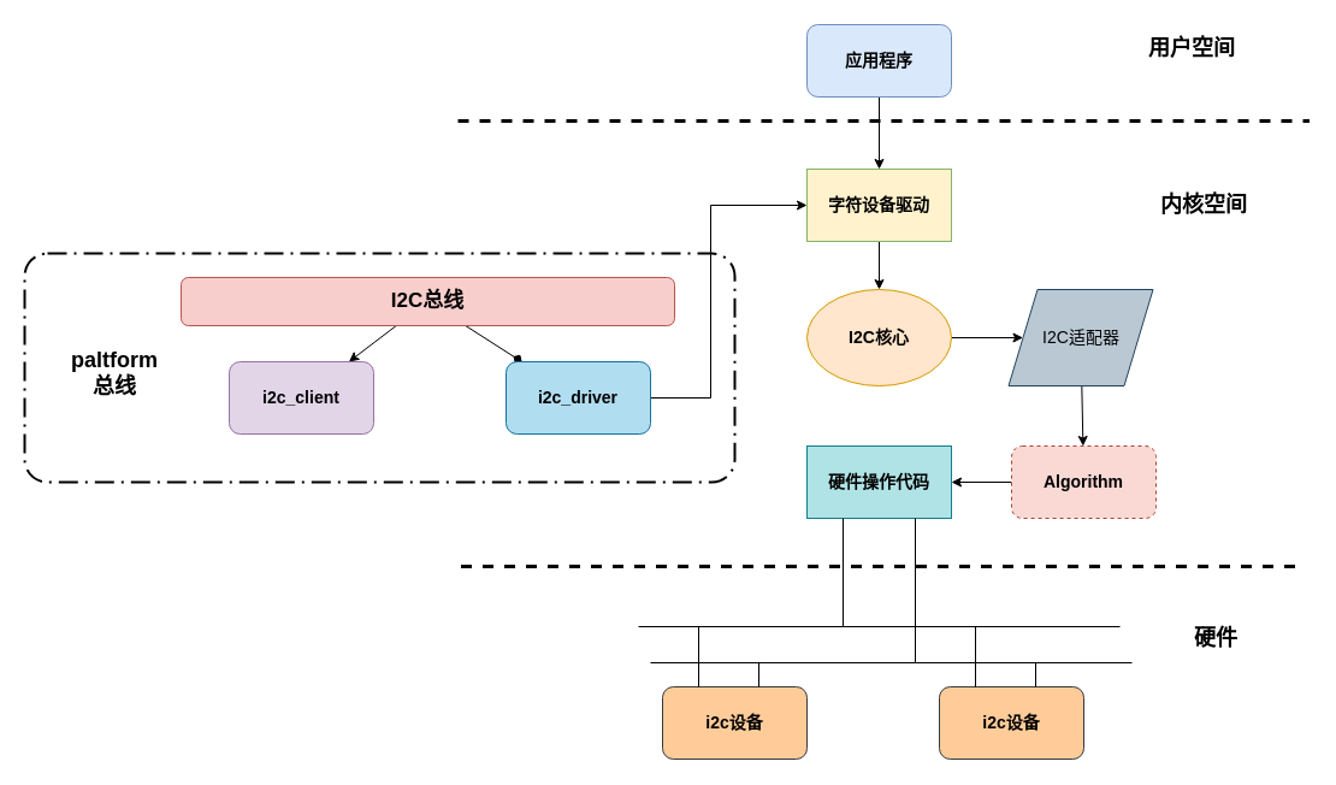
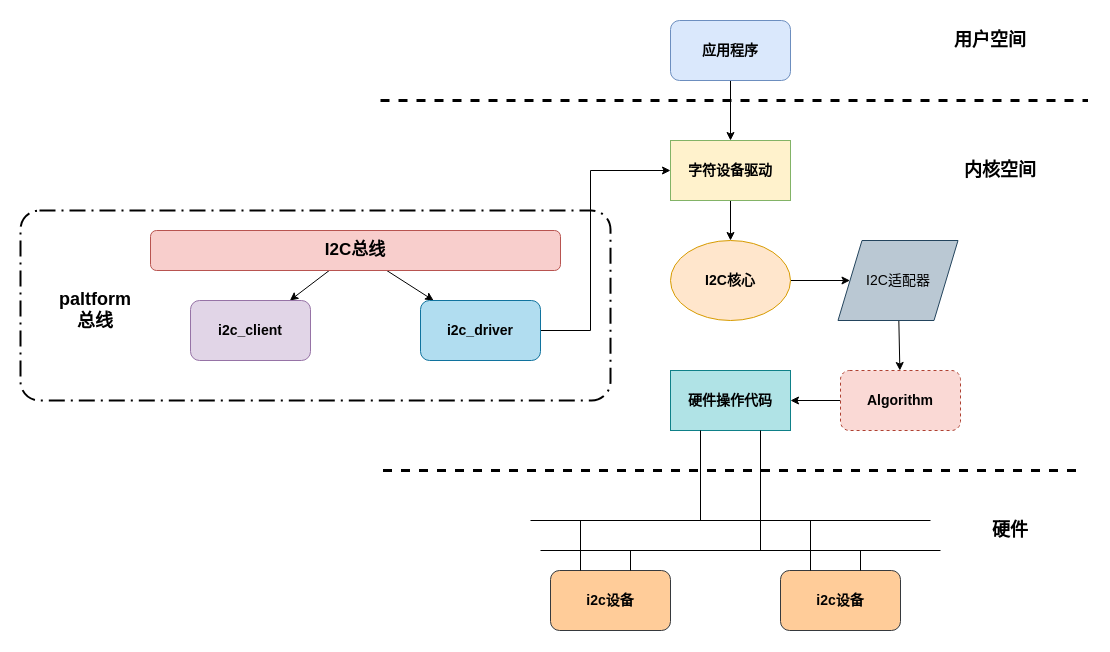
  <mxCell id="0" />
  <mxCell id="1" parent="0" />
  <mxCell id="2" value="" style="rounded=1;arcSize=10;dashed=1;strokeColor=#000000;fillColor=none;gradientColor=none;dashPattern=8 3 1 3;strokeWidth=2;fontSize=14;" vertex="1" parent="1"><mxGeometry x="20" y="210" width="590" height="190" as="geometry" /></mxCell>
  <mxCell id="3" style="edgeStyle=orthogonalEdgeStyle;rounded=0;orthogonalLoop=1;jettySize=auto;html=1;fontStyle=1;fontSize=14;" edge="1" parent="1" source="4" target="6"><mxGeometry relative="1" as="geometry" /></mxCell>
  <mxCell id="4" value="应用程序" style="rounded=1;whiteSpace=wrap;html=1;fontStyle=1;fontSize=14;fillColor=#dae8fc;strokeColor=#6c8ebf;" vertex="1" parent="1"><mxGeometry x="670" y="20" width="120" height="60" as="geometry" /></mxCell>
  <mxCell id="5" style="edgeStyle=none;rounded=0;orthogonalLoop=1;jettySize=auto;html=1;fontSize=14;" edge="1" parent="1" source="6" target="13"><mxGeometry relative="1" as="geometry" /></mxCell>
  <mxCell id="6" value="字符设备驱动" style="rounded=0;whiteSpace=wrap;html=1;fontStyle=1;fontSize=14;fillColor=#fff2cc;strokeColor=#82b366;" vertex="1" parent="1"><mxGeometry x="670" y="140" width="120" height="60" as="geometry" /></mxCell>
  <mxCell id="7" value="" style="endArrow=none;dashed=1;html=1;fontStyle=1;fontSize=14;strokeWidth=3;" edge="1" parent="1"><mxGeometry width="50" height="50" relative="1" as="geometry"><mxPoint x="380" y="100" as="sourcePoint" /><mxPoint x="1087.5" y="100" as="targetPoint" /><Array as="points" /></mxGeometry></mxCell>
  <mxCell id="8" style="rounded=0;orthogonalLoop=1;jettySize=auto;html=1;fontStyle=1;fontSize=14;" edge="1" parent="1" source="10" target="11"><mxGeometry relative="1" as="geometry" /></mxCell>
- <mxCell id="9" style="edgeStyle=none;rounded=0;orthogonalLoop=1;jettySize=auto;html=1;fontStyle=1;fontSize=14;endArrow=diamond;" edge="1" parent="1" source="10" target="30"><mxGeometry relative="1" as="geometry" /></mxCell>
+ <mxCell id="9" style="edgeStyle=none;rounded=0;orthogonalLoop=1;jettySize=auto;html=1;fontStyle=1;fontSize=14;" edge="1" parent="1" source="10" target="30"><mxGeometry relative="1" as="geometry" /></mxCell>
  <mxCell id="10" value="&lt;font style=&quot;font-size: 17px&quot;&gt;I2C总线&lt;/font&gt;" style="rounded=1;whiteSpace=wrap;html=1;fontStyle=1;fontSize=14;fillColor=#f8cecc;strokeColor=#b85450;" vertex="1" parent="1"><mxGeometry x="150" y="230" width="410" height="40" as="geometry" /></mxCell>
  <mxCell id="11" value="i2c_client" style="rounded=1;whiteSpace=wrap;html=1;fontStyle=1;fontSize=14;fillColor=#e1d5e7;strokeColor=#9673a6;" vertex="1" parent="1"><mxGeometry x="190" y="300" width="120" height="60" as="geometry" /></mxCell>
  <mxCell id="12" style="edgeStyle=none;rounded=0;orthogonalLoop=1;jettySize=auto;html=1;fontStyle=1;fontSize=14;" edge="1" parent="1" source="13" target="32"><mxGeometry relative="1" as="geometry" /></mxCell>
  <mxCell id="13" value="I2C核心" style="ellipse;whiteSpace=wrap;html=1;fontStyle=1;fontSize=14;fillColor=#ffe6cc;strokeColor=#d79b00;" vertex="1" parent="1"><mxGeometry x="670" y="240" width="120" height="80" as="geometry" /></mxCell>
  <mxCell id="14" value="硬件操作代码" style="rounded=0;whiteSpace=wrap;html=1;fontStyle=1;fontSize=14;fillColor=#b0e3e6;strokeColor=#0e8088;" vertex="1" parent="1"><mxGeometry x="670" y="370" width="120" height="60" as="geometry" /></mxCell>
  <mxCell id="15" value="" style="endArrow=none;dashed=1;html=1;fontStyle=1;fontSize=14;strokeWidth=3;" edge="1" parent="1"><mxGeometry width="50" height="50" relative="1" as="geometry"><mxPoint x="382.5" y="470" as="sourcePoint" /><mxPoint x="1077.5" y="470" as="targetPoint" /><Array as="points" /></mxGeometry></mxCell>
  <mxCell id="16" value="i2c设备" style="rounded=1;whiteSpace=wrap;html=1;fontStyle=1;fontSize=14;fillColor=#ffcc99;strokeColor=#36393d;" vertex="1" parent="1"><mxGeometry x="550" y="570" width="120" height="60" as="geometry" /></mxCell>
  <mxCell id="17" value="" style="endArrow=none;html=1;entryX=0.25;entryY=1;entryDx=0;entryDy=0;fontStyle=1;fontSize=14;" edge="1" parent="1"><mxGeometry width="50" height="50" relative="1" as="geometry"><mxPoint x="700" y="520" as="sourcePoint" /><mxPoint x="700" y="430" as="targetPoint" /></mxGeometry></mxCell>
  <mxCell id="18" value="" style="endArrow=none;html=1;entryX=0.75;entryY=1;entryDx=0;entryDy=0;fontStyle=1;fontSize=14;" edge="1" parent="1"><mxGeometry width="50" height="50" relative="1" as="geometry"><mxPoint x="760" y="550" as="sourcePoint" /><mxPoint x="760" y="430" as="targetPoint" /><Array as="points" /></mxGeometry></mxCell>
  <mxCell id="19" value="" style="endArrow=none;html=1;fontStyle=1;fontSize=14;" edge="1" parent="1"><mxGeometry width="50" height="50" relative="1" as="geometry"><mxPoint x="530" y="520" as="sourcePoint" /><mxPoint x="930" y="520" as="targetPoint" /></mxGeometry></mxCell>
  <mxCell id="20" value="" style="endArrow=none;html=1;fontStyle=1;fontSize=14;" edge="1" parent="1"><mxGeometry width="50" height="50" relative="1" as="geometry"><mxPoint x="540" y="550" as="sourcePoint" /><mxPoint x="940" y="550" as="targetPoint" /></mxGeometry></mxCell>
  <mxCell id="21" value="" style="endArrow=none;html=1;exitX=0.25;exitY=0;exitDx=0;exitDy=0;fontStyle=1;fontSize=14;" edge="1" parent="1" source="16"><mxGeometry width="50" height="50" relative="1" as="geometry"><mxPoint x="570" y="570" as="sourcePoint" /><mxPoint x="580" y="520" as="targetPoint" /></mxGeometry></mxCell>
  <mxCell id="22" value="" style="endArrow=none;html=1;fontStyle=1;fontSize=14;" edge="1" parent="1"><mxGeometry width="50" height="50" relative="1" as="geometry"><mxPoint x="630" y="570" as="sourcePoint" /><mxPoint x="630" y="550" as="targetPoint" /></mxGeometry></mxCell>
  <mxCell id="23" value="i2c设备" style="rounded=1;whiteSpace=wrap;html=1;fontStyle=1;fontSize=14;fillColor=#ffcc99;strokeColor=#36393d;" vertex="1" parent="1"><mxGeometry x="780" y="570" width="120" height="60" as="geometry" /></mxCell>
  <mxCell id="24" value="" style="endArrow=none;html=1;exitX=0.25;exitY=0;exitDx=0;exitDy=0;fontStyle=1;fontSize=14;" edge="1" parent="1" source="23"><mxGeometry width="50" height="50" relative="1" as="geometry"><mxPoint x="800" y="570" as="sourcePoint" /><mxPoint x="810" y="520" as="targetPoint" /></mxGeometry></mxCell>
  <mxCell id="25" value="" style="endArrow=none;html=1;fontStyle=1;fontSize=14;" edge="1" parent="1"><mxGeometry width="50" height="50" relative="1" as="geometry"><mxPoint x="860" y="570" as="sourcePoint" /><mxPoint x="860" y="550" as="targetPoint" /></mxGeometry></mxCell>
  <mxCell id="26" value="&lt;font style=&quot;font-size: 18px&quot;&gt;内核空间&lt;/font&gt;" style="text;html=1;strokeColor=none;fillColor=none;align=center;verticalAlign=middle;whiteSpace=wrap;rounded=0;fontStyle=1;fontSize=14;" vertex="1" parent="1"><mxGeometry x="950" y="150" width="100" height="40" as="geometry" /></mxCell>
  <mxCell id="27" style="edgeStyle=none;rounded=0;orthogonalLoop=1;jettySize=auto;html=1;fontStyle=1;fontSize=14;" edge="1" parent="1" source="28" target="14"><mxGeometry relative="1" as="geometry" /></mxCell>
  <mxCell id="28" value="Algorithm" style="rounded=1;whiteSpace=wrap;html=1;fontStyle=1;fontSize=14;fillColor=#fad9d5;strokeColor=#ae4132;dashed=1;" vertex="1" parent="1"><mxGeometry x="840" y="370" width="120" height="60" as="geometry" /></mxCell>
  <mxCell id="29" style="edgeStyle=orthogonalEdgeStyle;rounded=0;orthogonalLoop=1;jettySize=auto;html=1;entryX=0;entryY=0.5;entryDx=0;entryDy=0;fontSize=14;" edge="1" parent="1" source="30" target="6"><mxGeometry relative="1" as="geometry"><Array as="points"><mxPoint x="590" y="330" /><mxPoint x="590" y="170" /></Array></mxGeometry></mxCell>
  <mxCell id="30" value="i2c_driver" style="rounded=1;whiteSpace=wrap;html=1;fontStyle=1;fontSize=14;fillColor=#b1ddf0;strokeColor=#10739e;" vertex="1" parent="1"><mxGeometry x="420" y="300" width="120" height="60" as="geometry" /></mxCell>
  <mxCell id="31" style="edgeStyle=none;rounded=0;orthogonalLoop=1;jettySize=auto;html=1;fontStyle=1;fontSize=14;" edge="1" parent="1" source="32" target="28"><mxGeometry relative="1" as="geometry" /></mxCell>
  <mxCell id="32" value="I2C适配器" style="shape=parallelogram;perimeter=parallelogramPerimeter;whiteSpace=wrap;html=1;fontFamily=Helvetica;fontSize=14;align=center;strokeColor=#23445d;fillColor=#bac8d3;" vertex="1" parent="1"><mxGeometry x="837.5" y="240" width="120" height="80" as="geometry" /></mxCell>
  <mxCell id="33" value="&lt;font style=&quot;font-size: 18px&quot;&gt;用户空间&lt;/font&gt;" style="text;html=1;strokeColor=none;fillColor=none;align=center;verticalAlign=middle;whiteSpace=wrap;rounded=0;fontStyle=1;fontSize=14;" vertex="1" parent="1"><mxGeometry x="940" y="20" width="100" height="40" as="geometry" /></mxCell>
  <mxCell id="34" value="&lt;b&gt;&lt;font style=&quot;font-size: 18px&quot;&gt;paltform总线&lt;/font&gt;&lt;/b&gt;" style="text;html=1;strokeColor=none;fillColor=none;align=center;verticalAlign=middle;whiteSpace=wrap;rounded=0;fontSize=14;" vertex="1" parent="1"><mxGeometry x="50" y="290" width="90" height="40" as="geometry" /></mxCell>
  <mxCell id="35" value="&lt;span style=&quot;font-size: 18px&quot;&gt;硬件&lt;/span&gt;" style="text;html=1;strokeColor=none;fillColor=none;align=center;verticalAlign=middle;whiteSpace=wrap;rounded=0;fontStyle=1;fontSize=14;" vertex="1" parent="1"><mxGeometry x="960" y="510" width="100" height="40" as="geometry" /></mxCell>
